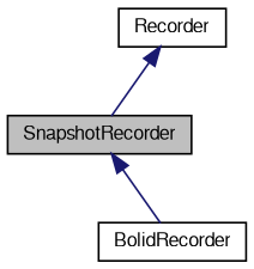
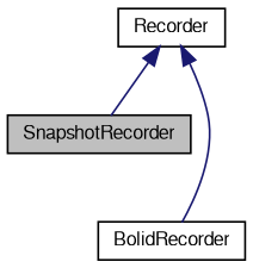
  digraph {
    node [color=black fillcolor=white fontname=FreeSans fontsize=10 shape=record style=filled]
    edge [color=midnightblue dir=back fontname=FreeSans fontsize=10 labelfontname=FreeSans labelfontsize=10 style=solid]
    n1 [fillcolor=grey75 fontcolor=black height=0.2 label=SnapshotRecorder width=0.4]
    n2 [height=0.2 label=BolidRecorder width=0.4]
    n3 [height=0.2 label=Recorder width=0.4]
-   n1 -> n2
+   n3 -> n2
    n3 -> n1
  }
